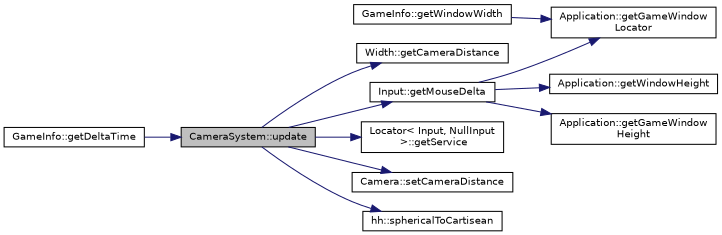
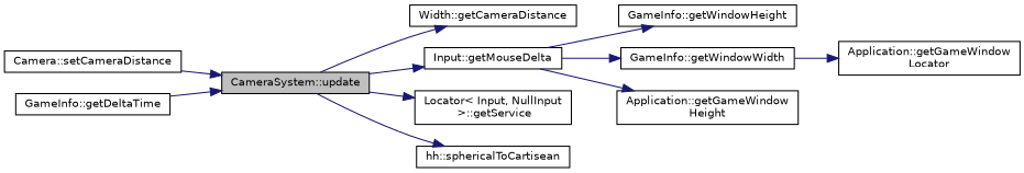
  digraph {
    rankdir=LR
    node [color=black fillcolor=white fontname=Helvetica fontsize=10 shape=record style=filled]
    edge [color=midnightblue fontname=Helvetica fontsize=10 labelfontname=Helvetica labelfontsize=10 style=solid]
    n1 [fillcolor=grey75 fontcolor=black height=0.2 label="CameraSystem::update" width=0.4]
    n2 [height=0.2 label="Width::getCameraDistance" width=0.4]
    n3 [height=0.2 label="Input::getMouseDelta" width=0.4]
    n4 [height=0.2 label="Locator\< Input, NullInput\l \>::getService" width=0.4]
    n5 [height=0.2 label="Camera::setCameraDistance" width=0.4]
    n6 [height=0.2 label="hh::sphericalToCartisean" width=0.4]
    n7 [height=0.2 label="GameInfo::getDeltaTime" width=0.4]
-   n8 [height=0.2 label="Application::getWindowHeight" width=0.4]
+   n8 [height=0.2 label="GameInfo::getWindowHeight" width=0.4]
    n9 [height=0.2 label="GameInfo::getWindowWidth" width=0.4]
    n10 [height=0.2 label="Application::getGameWindow\lHeight" width=0.4]
    n11 [height=0.2 label="Application::getGameWindow\lLocator" width=0.4]
    n1 -> n2
    n1 -> n3
    n1 -> n4
-   n1 -> n5
+   n5 -> n1
    n1 -> n6
    n3 -> n8
-   n3 -> n11
+   n3 -> n9
    n3 -> n10
    n7 -> n1
    n9 -> n11
  }
